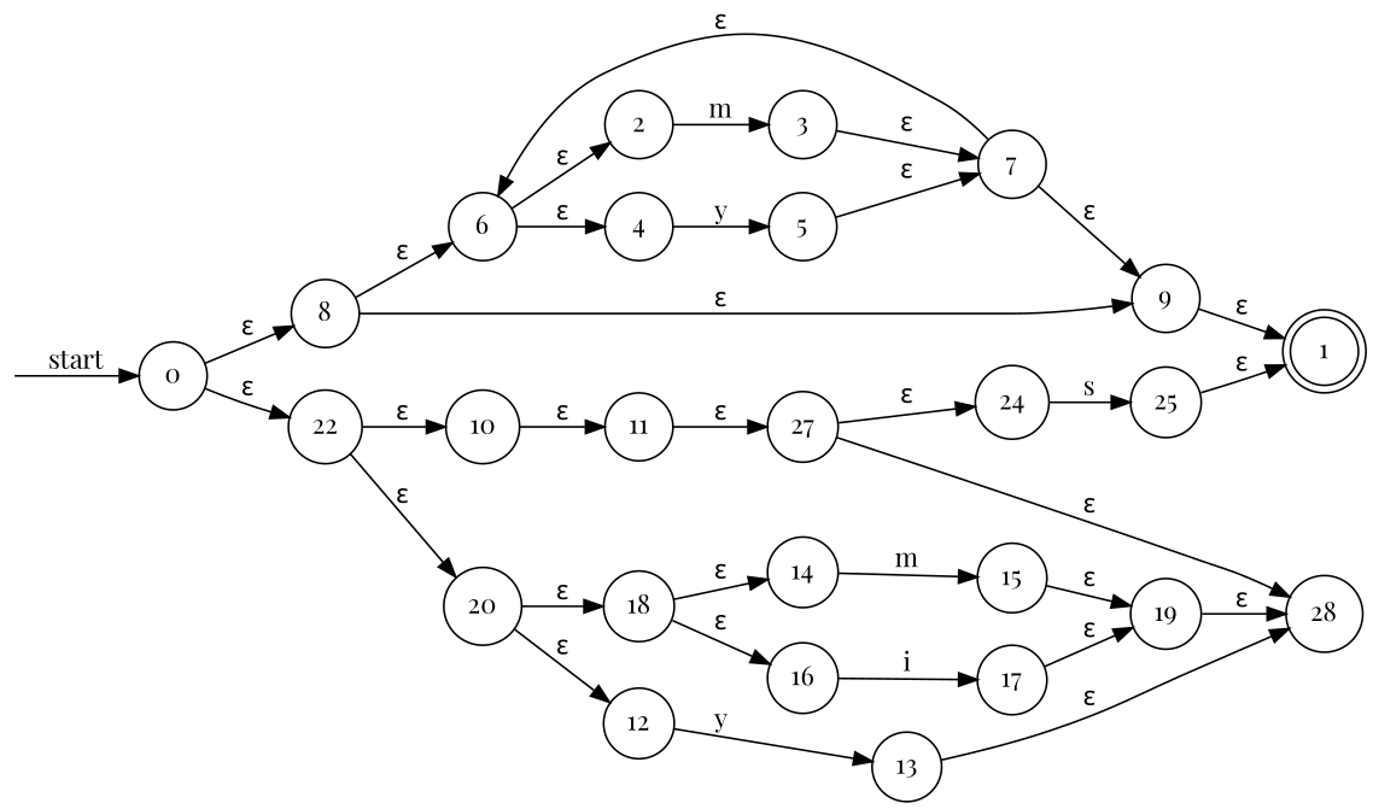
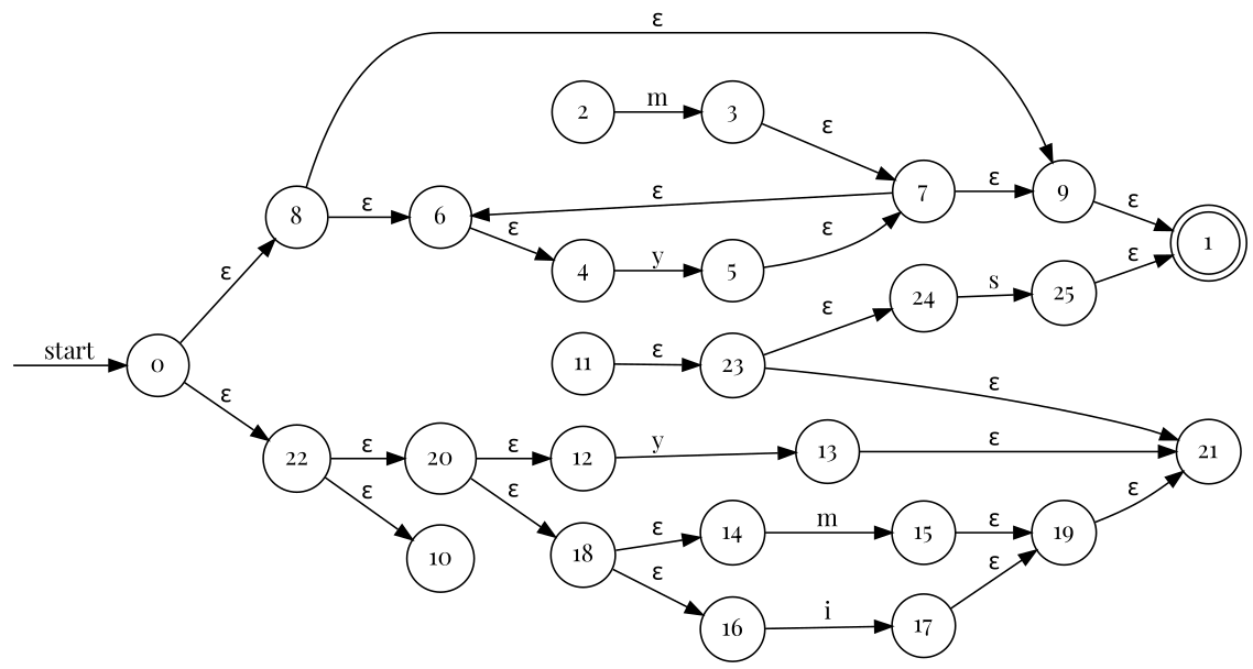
  digraph {
    fontname="Playfair Display"
    rankdir=LR
    node [fontname="Playfair Display" shape=circle]
    edge [fontname="Playfair Display"]
    __start [shape=point style=invis]
    0
    8
    22
    6
    9
    10
    20
    1 [shape=doublecircle]
    2
    3
    7
    4
    5
    11
-   23 [label=27]
-   21 [label=28]
+   23
+   21
    24
    12
    13
    14
    15
    19
    16
    17
    18
    25
    __start -> 0 [label=start]
    0 -> 8 [label="&epsilon;"]
    0 -> 22 [label="&epsilon;"]
    8 -> 6 [label="&epsilon;"]
    8 -> 9 [label="&epsilon;"]
    22 -> 10 [label="&epsilon;"]
    22 -> 20 [label="&epsilon;"]
-   6 -> 2 [label="&epsilon;"]
    6 -> 4 [label="&epsilon;"]
    9 -> 1 [label="&epsilon;"]
-   10 -> 11 [label="&epsilon;"]
    20 -> 12 [label="&epsilon;"]
    20 -> 18 [label="&epsilon;"]
    2 -> 3 [label=m]
    3 -> 7 [label="&epsilon;"]
    7 -> 6 [label="&epsilon;"]
    7 -> 9 [label="&epsilon;"]
    4 -> 5 [label=y]
    5 -> 7 [label="&epsilon;"]
    11 -> 23 [label="&epsilon;"]
    23 -> 21 [label="&epsilon;"]
    23 -> 24 [label="&epsilon;"]
    24 -> 25 [label=s]
    12 -> 13 [label=y]
    13 -> 21 [label="&epsilon;"]
    14 -> 15 [label=m]
    15 -> 19 [label="&epsilon;"]
    19 -> 21 [label="&epsilon;"]
    16 -> 17 [label=i]
    17 -> 19 [label="&epsilon;"]
    18 -> 14 [label="&epsilon;"]
    18 -> 16 [label="&epsilon;"]
    25 -> 1 [label="&epsilon;"]
  }
